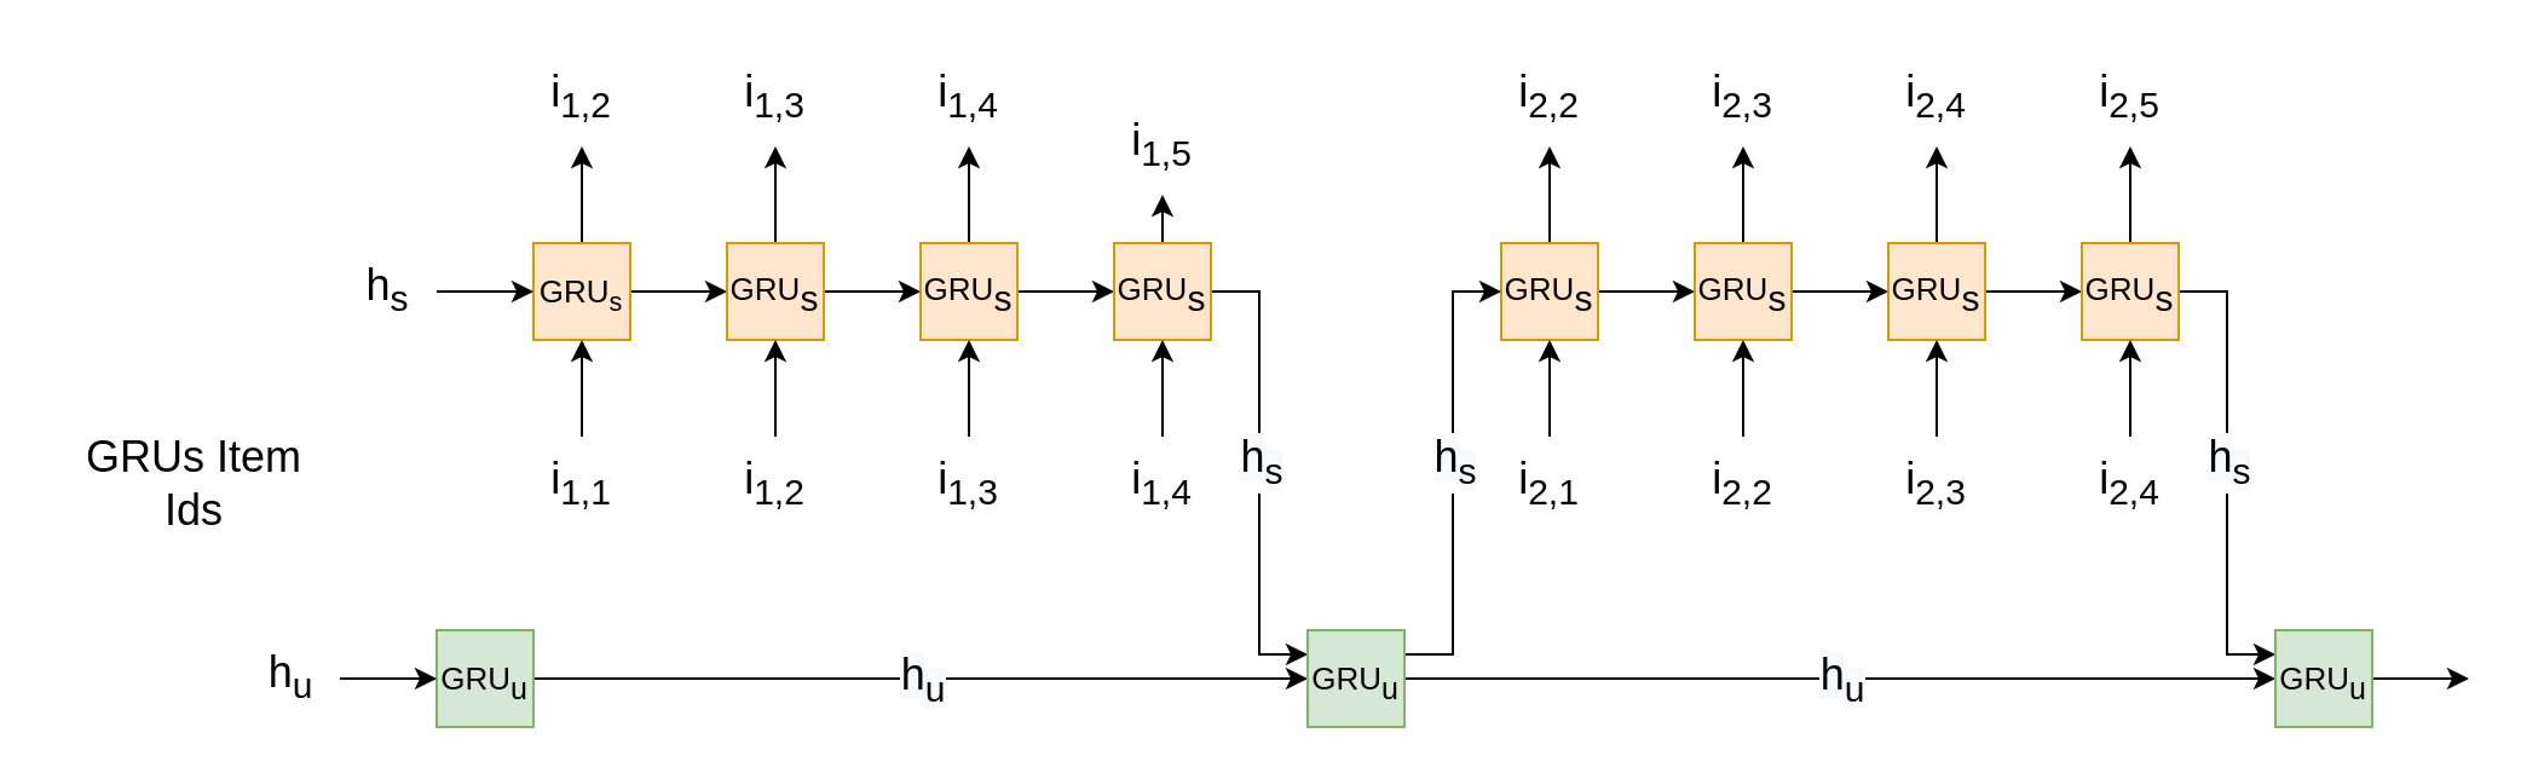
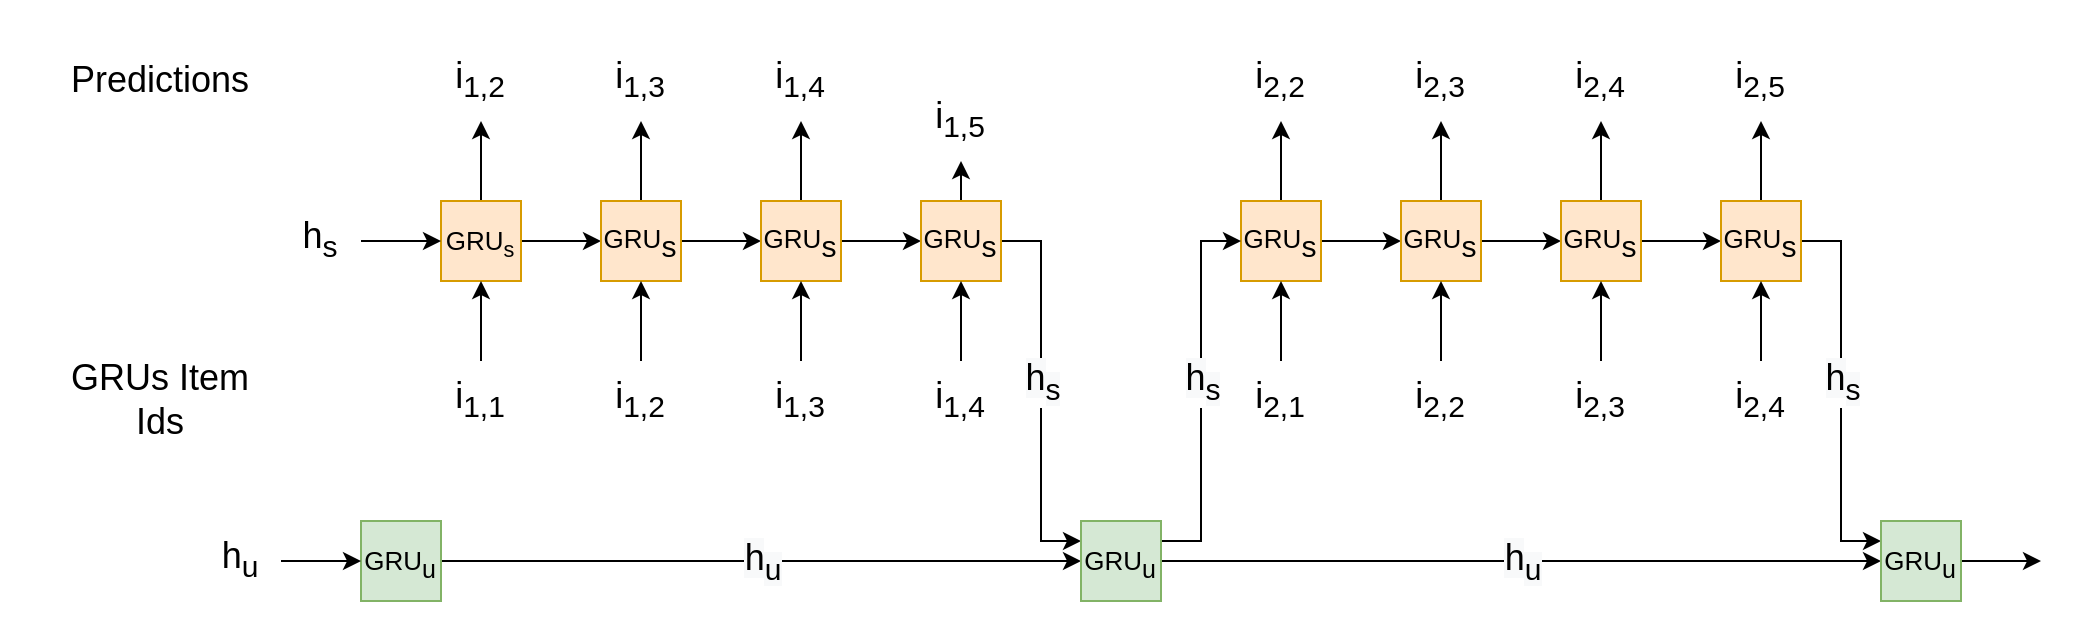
  <mxCell id="0" />
  <mxCell id="1" parent="0" />
  <mxCell id="2" style="edgeStyle=orthogonalEdgeStyle;rounded=0;orthogonalLoop=1;jettySize=auto;html=1;exitX=1;exitY=0.5;exitDx=0;exitDy=0;entryX=0;entryY=0.5;entryDx=0;entryDy=0;fontSize=18;" parent="1" source="4" target="7" edge="1"><mxGeometry relative="1" as="geometry" /></mxCell>
  <mxCell id="3" style="edgeStyle=orthogonalEdgeStyle;rounded=0;orthogonalLoop=1;jettySize=auto;html=1;exitX=0.5;exitY=0;exitDx=0;exitDy=0;entryX=0.5;entryY=1;entryDx=0;entryDy=0;fontSize=18;" parent="1" source="4" target="56" edge="1"><mxGeometry relative="1" as="geometry" /></mxCell>
  <mxCell id="4" value="&lt;font style=&quot;font-size: 13px&quot;&gt;GRU&lt;sub&gt;s&lt;/sub&gt;&lt;/font&gt;" style="rounded=0;whiteSpace=wrap;html=1;fontSize=18;fillColor=#ffe6cc;strokeColor=#d79b00;" parent="1" vertex="1"><mxGeometry x="220" y="100" width="40" height="40" as="geometry" /></mxCell>
  <mxCell id="5" style="edgeStyle=orthogonalEdgeStyle;rounded=0;orthogonalLoop=1;jettySize=auto;html=1;exitX=1;exitY=0.5;exitDx=0;exitDy=0;entryX=0;entryY=0.5;entryDx=0;entryDy=0;fontSize=18;" parent="1" source="7" target="10" edge="1"><mxGeometry relative="1" as="geometry" /></mxCell>
  <mxCell id="6" style="edgeStyle=orthogonalEdgeStyle;rounded=0;orthogonalLoop=1;jettySize=auto;html=1;exitX=0.5;exitY=0;exitDx=0;exitDy=0;entryX=0.5;entryY=1;entryDx=0;entryDy=0;fontSize=18;" parent="1" source="7" target="57" edge="1"><mxGeometry relative="1" as="geometry" /></mxCell>
  <mxCell id="7" value="&lt;span style=&quot;font-size: 13px ; white-space: normal&quot;&gt;GRU&lt;/span&gt;&lt;sub style=&quot;white-space: normal&quot;&gt;s&lt;/sub&gt;" style="rounded=0;whiteSpace=wrap;html=1;fontSize=18;fillColor=#ffe6cc;strokeColor=#d79b00;" parent="1" vertex="1"><mxGeometry x="300" y="100" width="40" height="40" as="geometry" /></mxCell>
  <mxCell id="8" style="edgeStyle=orthogonalEdgeStyle;rounded=0;orthogonalLoop=1;jettySize=auto;html=1;exitX=1;exitY=0.5;exitDx=0;exitDy=0;entryX=0;entryY=0.5;entryDx=0;entryDy=0;fontSize=18;" parent="1" source="10" target="14" edge="1"><mxGeometry relative="1" as="geometry" /></mxCell>
  <mxCell id="9" style="edgeStyle=orthogonalEdgeStyle;rounded=0;orthogonalLoop=1;jettySize=auto;html=1;exitX=0.5;exitY=0;exitDx=0;exitDy=0;entryX=0.5;entryY=1;entryDx=0;entryDy=0;fontSize=18;" parent="1" source="10" target="58" edge="1"><mxGeometry relative="1" as="geometry" /></mxCell>
  <mxCell id="10" value="&lt;span style=&quot;font-size: 13px ; white-space: normal&quot;&gt;GRU&lt;/span&gt;&lt;sub style=&quot;white-space: normal&quot;&gt;s&lt;/sub&gt;" style="rounded=0;whiteSpace=wrap;html=1;fontSize=18;fillColor=#ffe6cc;strokeColor=#d79b00;" parent="1" vertex="1"><mxGeometry x="380" y="100" width="40" height="40" as="geometry" /></mxCell>
  <mxCell id="11" style="edgeStyle=orthogonalEdgeStyle;rounded=0;orthogonalLoop=1;jettySize=auto;html=1;exitX=0.5;exitY=0;exitDx=0;exitDy=0;entryX=0.5;entryY=1;entryDx=0;entryDy=0;fontSize=18;" parent="1" source="14" target="59" edge="1"><mxGeometry relative="1" as="geometry" /></mxCell>
  <mxCell id="12" style="edgeStyle=orthogonalEdgeStyle;rounded=0;orthogonalLoop=1;jettySize=auto;html=1;exitX=1;exitY=0.5;exitDx=0;exitDy=0;entryX=0;entryY=0.25;entryDx=0;entryDy=0;fontSize=18;" parent="1" source="14" target="35" edge="1"><mxGeometry relative="1" as="geometry" /></mxCell>
  <mxCell id="13" value="&lt;span style=&quot;white-space: normal ; background-color: rgb(248 , 249 , 250)&quot;&gt;h&lt;/span&gt;&lt;sub style=&quot;white-space: normal ; background-color: rgb(248 , 249 , 250)&quot;&gt;s&lt;/sub&gt;" style="text;html=1;resizable=0;points=[];align=center;verticalAlign=middle;labelBackgroundColor=#ffffff;fontSize=18;" parent="12" vertex="1" connectable="0"><mxGeometry x="-0.168" y="-1" relative="1" as="geometry"><mxPoint x="1" y="11" as="offset" /></mxGeometry></mxCell>
  <mxCell id="14" value="&lt;span style=&quot;font-size: 13px ; white-space: normal&quot;&gt;GRU&lt;/span&gt;&lt;sub style=&quot;white-space: normal&quot;&gt;s&lt;/sub&gt;" style="rounded=0;whiteSpace=wrap;html=1;fontSize=18;fillColor=#ffe6cc;strokeColor=#d79b00;" parent="1" vertex="1"><mxGeometry x="460" y="100" width="40" height="40" as="geometry" /></mxCell>
  <mxCell id="15" style="edgeStyle=orthogonalEdgeStyle;rounded=0;orthogonalLoop=1;jettySize=auto;html=1;exitX=0.5;exitY=0;exitDx=0;exitDy=0;entryX=0.5;entryY=1;entryDx=0;entryDy=0;fontSize=18;" parent="1" source="17" target="60" edge="1"><mxGeometry relative="1" as="geometry" /></mxCell>
  <mxCell id="16" style="edgeStyle=orthogonalEdgeStyle;rounded=0;orthogonalLoop=1;jettySize=auto;html=1;exitX=1;exitY=0.5;exitDx=0;exitDy=0;entryX=0;entryY=0.5;entryDx=0;entryDy=0;fontSize=18;" parent="1" source="17" target="20" edge="1"><mxGeometry relative="1" as="geometry" /></mxCell>
  <mxCell id="17" value="&lt;span style=&quot;font-size: 13px ; white-space: normal&quot;&gt;GRU&lt;/span&gt;&lt;sub style=&quot;white-space: normal&quot;&gt;s&lt;/sub&gt;" style="rounded=0;whiteSpace=wrap;html=1;fontSize=18;fillColor=#ffe6cc;strokeColor=#d79b00;" parent="1" vertex="1"><mxGeometry x="620" y="100" width="40" height="40" as="geometry" /></mxCell>
  <mxCell id="18" style="edgeStyle=orthogonalEdgeStyle;rounded=0;orthogonalLoop=1;jettySize=auto;html=1;exitX=0.5;exitY=0;exitDx=0;exitDy=0;entryX=0.5;entryY=1;entryDx=0;entryDy=0;fontSize=18;" parent="1" source="20" target="61" edge="1"><mxGeometry relative="1" as="geometry" /></mxCell>
  <mxCell id="19" style="edgeStyle=orthogonalEdgeStyle;rounded=0;orthogonalLoop=1;jettySize=auto;html=1;exitX=1;exitY=0.5;exitDx=0;exitDy=0;fontSize=18;" parent="1" source="20" target="23" edge="1"><mxGeometry relative="1" as="geometry" /></mxCell>
  <mxCell id="20" value="&lt;span style=&quot;font-size: 13px ; white-space: normal&quot;&gt;GRU&lt;/span&gt;&lt;sub style=&quot;white-space: normal&quot;&gt;s&lt;/sub&gt;" style="rounded=0;whiteSpace=wrap;html=1;fontSize=18;fillColor=#ffe6cc;strokeColor=#d79b00;" parent="1" vertex="1"><mxGeometry x="700" y="100" width="40" height="40" as="geometry" /></mxCell>
  <mxCell id="21" style="edgeStyle=orthogonalEdgeStyle;rounded=0;orthogonalLoop=1;jettySize=auto;html=1;exitX=0.5;exitY=0;exitDx=0;exitDy=0;entryX=0.5;entryY=1;entryDx=0;entryDy=0;fontSize=18;" parent="1" source="23" target="62" edge="1"><mxGeometry relative="1" as="geometry" /></mxCell>
  <mxCell id="22" style="edgeStyle=orthogonalEdgeStyle;rounded=0;orthogonalLoop=1;jettySize=auto;html=1;exitX=1;exitY=0.5;exitDx=0;exitDy=0;entryX=0;entryY=0.5;entryDx=0;entryDy=0;fontSize=18;" parent="1" source="23" target="27" edge="1"><mxGeometry relative="1" as="geometry" /></mxCell>
  <mxCell id="23" value="&lt;span style=&quot;font-size: 13px ; white-space: normal&quot;&gt;GRU&lt;/span&gt;&lt;sub style=&quot;white-space: normal&quot;&gt;s&lt;/sub&gt;" style="rounded=0;whiteSpace=wrap;html=1;fontSize=18;fillColor=#ffe6cc;strokeColor=#d79b00;" parent="1" vertex="1"><mxGeometry x="780" y="100" width="40" height="40" as="geometry" /></mxCell>
  <mxCell id="24" style="edgeStyle=orthogonalEdgeStyle;rounded=0;orthogonalLoop=1;jettySize=auto;html=1;exitX=0.5;exitY=0;exitDx=0;exitDy=0;entryX=0.5;entryY=1;entryDx=0;entryDy=0;fontSize=18;" parent="1" source="27" target="63" edge="1"><mxGeometry relative="1" as="geometry" /></mxCell>
  <mxCell id="25" style="edgeStyle=orthogonalEdgeStyle;rounded=0;orthogonalLoop=1;jettySize=auto;html=1;exitX=1;exitY=0.5;exitDx=0;exitDy=0;entryX=0;entryY=0.25;entryDx=0;entryDy=0;fontSize=18;" parent="1" source="27" target="37" edge="1"><mxGeometry relative="1" as="geometry" /></mxCell>
  <mxCell id="26" value="&lt;span style=&quot;white-space: normal ; background-color: rgb(248 , 249 , 250)&quot;&gt;h&lt;/span&gt;&lt;sub style=&quot;white-space: normal ; background-color: rgb(248 , 249 , 250)&quot;&gt;s&lt;/sub&gt;" style="text;html=1;resizable=0;points=[];align=center;verticalAlign=middle;labelBackgroundColor=#ffffff;fontSize=18;" parent="25" vertex="1" connectable="0"><mxGeometry x="-0.116" y="1" relative="1" as="geometry"><mxPoint x="-1" y="6" as="offset" /></mxGeometry></mxCell>
  <mxCell id="27" value="&lt;span style=&quot;font-size: 13px ; white-space: normal&quot;&gt;GRU&lt;/span&gt;&lt;sub style=&quot;white-space: normal&quot;&gt;s&lt;/sub&gt;" style="rounded=0;whiteSpace=wrap;html=1;fontSize=18;fillColor=#ffe6cc;strokeColor=#d79b00;" parent="1" vertex="1"><mxGeometry x="860" y="100" width="40" height="40" as="geometry" /></mxCell>
  <mxCell id="28" style="edgeStyle=orthogonalEdgeStyle;rounded=0;orthogonalLoop=1;jettySize=auto;html=1;exitX=1;exitY=0.5;exitDx=0;exitDy=0;entryX=0;entryY=0.5;entryDx=0;entryDy=0;fontSize=18;" parent="1" source="30" target="35" edge="1"><mxGeometry relative="1" as="geometry" /></mxCell>
  <mxCell id="29" value="&lt;span style=&quot;white-space: normal ; background-color: rgb(248 , 249 , 250)&quot;&gt;h&lt;/span&gt;&lt;sub style=&quot;white-space: normal ; background-color: rgb(248 , 249 , 250)&quot;&gt;u&lt;/sub&gt;" style="text;html=1;resizable=0;points=[];align=center;verticalAlign=middle;labelBackgroundColor=#ffffff;fontSize=18;" parent="28" vertex="1" connectable="0"><mxGeometry x="-0.237" y="1" relative="1" as="geometry"><mxPoint x="38" y="1" as="offset" /></mxGeometry></mxCell>
  <mxCell id="30" value="&lt;span style=&quot;font-size: 13px ; white-space: normal&quot;&gt;GRU&lt;/span&gt;&lt;span style=&quot;white-space: normal ; font-size: 15px&quot;&gt;&lt;sub&gt;u&lt;/sub&gt;&lt;/span&gt;" style="rounded=0;whiteSpace=wrap;html=1;fontSize=18;fillColor=#d5e8d4;strokeColor=#82b366;" parent="1" vertex="1"><mxGeometry x="180" y="260" width="40" height="40" as="geometry" /></mxCell>
  <mxCell id="31" style="edgeStyle=orthogonalEdgeStyle;rounded=0;orthogonalLoop=1;jettySize=auto;html=1;exitX=1;exitY=0.25;exitDx=0;exitDy=0;entryX=0;entryY=0.5;entryDx=0;entryDy=0;fontSize=18;" parent="1" source="35" target="17" edge="1"><mxGeometry relative="1" as="geometry" /></mxCell>
  <mxCell id="32" value="&lt;span style=&quot;white-space: normal ; background-color: rgb(248 , 249 , 250)&quot;&gt;h&lt;/span&gt;&lt;sub style=&quot;white-space: normal ; background-color: rgb(248 , 249 , 250)&quot;&gt;s&lt;/sub&gt;" style="text;html=1;resizable=0;points=[];align=center;verticalAlign=middle;labelBackgroundColor=#ffffff;fontSize=18;" parent="31" vertex="1" connectable="0"><mxGeometry x="-0.105" relative="1" as="geometry"><mxPoint y="-15" as="offset" /></mxGeometry></mxCell>
  <mxCell id="33" style="edgeStyle=orthogonalEdgeStyle;rounded=0;orthogonalLoop=1;jettySize=auto;html=1;exitX=1;exitY=0.5;exitDx=0;exitDy=0;entryX=0;entryY=0.5;entryDx=0;entryDy=0;fontSize=18;" parent="1" source="35" target="37" edge="1"><mxGeometry relative="1" as="geometry" /></mxCell>
  <mxCell id="34" value="&lt;span style=&quot;white-space: normal ; background-color: rgb(248 , 249 , 250)&quot;&gt;h&lt;/span&gt;&lt;sub style=&quot;white-space: normal ; background-color: rgb(248 , 249 , 250)&quot;&gt;u&lt;/sub&gt;" style="text;html=1;resizable=0;points=[];align=center;verticalAlign=middle;labelBackgroundColor=#ffffff;fontSize=18;" parent="33" vertex="1" connectable="0"><mxGeometry x="-0.122" y="-1" relative="1" as="geometry"><mxPoint x="22" y="-1" as="offset" /></mxGeometry></mxCell>
  <mxCell id="35" value="&lt;span style=&quot;white-space: normal ; font-size: 13px&quot;&gt;GRU&lt;/span&gt;&lt;span style=&quot;white-space: normal ; font-size: 15px&quot;&gt;&lt;sub&gt;u&lt;/sub&gt;&lt;/span&gt;" style="rounded=0;whiteSpace=wrap;html=1;fontSize=18;fillColor=#d5e8d4;strokeColor=#82b366;" parent="1" vertex="1"><mxGeometry x="540" y="260" width="40" height="40" as="geometry" /></mxCell>
  <mxCell id="36" style="edgeStyle=orthogonalEdgeStyle;rounded=0;orthogonalLoop=1;jettySize=auto;html=1;exitX=1;exitY=0.5;exitDx=0;exitDy=0;fontSize=18;" parent="1" source="37" edge="1"><mxGeometry relative="1" as="geometry"><mxPoint x="1020" y="280" as="targetPoint" /></mxGeometry></mxCell>
  <mxCell id="37" value="&lt;span style=&quot;white-space: normal ; font-size: 13px&quot;&gt;GRU&lt;/span&gt;&lt;span style=&quot;white-space: normal ; font-size: 15px&quot;&gt;&lt;sub&gt;u&lt;/sub&gt;&lt;/span&gt;" style="rounded=0;whiteSpace=wrap;html=1;fontSize=18;fillColor=#d5e8d4;strokeColor=#82b366;" parent="1" vertex="1"><mxGeometry x="940" y="260" width="40" height="40" as="geometry" /></mxCell>
  <mxCell id="38" style="edgeStyle=orthogonalEdgeStyle;rounded=0;orthogonalLoop=1;jettySize=auto;html=1;exitX=0.5;exitY=0;exitDx=0;exitDy=0;entryX=0.5;entryY=1;entryDx=0;entryDy=0;fontSize=18;" parent="1" source="39" target="4" edge="1"><mxGeometry relative="1" as="geometry" /></mxCell>
  <mxCell id="39" value="i&lt;sub&gt;1,1&lt;/sub&gt;" style="text;html=1;strokeColor=none;fillColor=none;align=center;verticalAlign=middle;whiteSpace=wrap;rounded=0;fontSize=18;" parent="1" vertex="1"><mxGeometry x="220" y="180" width="40" height="40" as="geometry" /></mxCell>
  <mxCell id="40" style="edgeStyle=orthogonalEdgeStyle;rounded=0;orthogonalLoop=1;jettySize=auto;html=1;exitX=0.5;exitY=0;exitDx=0;exitDy=0;entryX=0.5;entryY=1;entryDx=0;entryDy=0;fontSize=18;" parent="1" source="41" target="7" edge="1"><mxGeometry relative="1" as="geometry" /></mxCell>
  <mxCell id="41" value="i&lt;sub&gt;1,2&lt;/sub&gt;" style="text;html=1;strokeColor=none;fillColor=none;align=center;verticalAlign=middle;whiteSpace=wrap;rounded=0;fontSize=18;" parent="1" vertex="1"><mxGeometry x="300" y="180" width="40" height="40" as="geometry" /></mxCell>
  <mxCell id="42" style="edgeStyle=orthogonalEdgeStyle;rounded=0;orthogonalLoop=1;jettySize=auto;html=1;exitX=0.5;exitY=0;exitDx=0;exitDy=0;entryX=0.5;entryY=1;entryDx=0;entryDy=0;fontSize=18;" parent="1" source="43" target="10" edge="1"><mxGeometry relative="1" as="geometry" /></mxCell>
  <mxCell id="43" value="i&lt;sub&gt;1,3&lt;/sub&gt;" style="text;html=1;strokeColor=none;fillColor=none;align=center;verticalAlign=middle;whiteSpace=wrap;rounded=0;fontSize=18;" parent="1" vertex="1"><mxGeometry x="380" y="180" width="40" height="40" as="geometry" /></mxCell>
  <mxCell id="44" style="edgeStyle=orthogonalEdgeStyle;rounded=0;orthogonalLoop=1;jettySize=auto;html=1;exitX=0.5;exitY=0;exitDx=0;exitDy=0;entryX=0.5;entryY=1;entryDx=0;entryDy=0;fontSize=18;" parent="1" source="45" target="14" edge="1"><mxGeometry relative="1" as="geometry" /></mxCell>
  <mxCell id="45" value="i&lt;sub&gt;1,4&lt;/sub&gt;" style="text;html=1;strokeColor=none;fillColor=none;align=center;verticalAlign=middle;whiteSpace=wrap;rounded=0;fontSize=18;" parent="1" vertex="1"><mxGeometry x="460" y="180" width="40" height="40" as="geometry" /></mxCell>
  <mxCell id="46" style="edgeStyle=orthogonalEdgeStyle;rounded=0;orthogonalLoop=1;jettySize=auto;html=1;exitX=0.5;exitY=0;exitDx=0;exitDy=0;entryX=0.5;entryY=1;entryDx=0;entryDy=0;fontSize=18;" parent="1" source="47" target="17" edge="1"><mxGeometry relative="1" as="geometry" /></mxCell>
  <mxCell id="47" value="i&lt;sub&gt;2,1&lt;/sub&gt;" style="text;html=1;strokeColor=none;fillColor=none;align=center;verticalAlign=middle;whiteSpace=wrap;rounded=0;fontSize=18;" parent="1" vertex="1"><mxGeometry x="620" y="180" width="40" height="40" as="geometry" /></mxCell>
  <mxCell id="48" style="edgeStyle=orthogonalEdgeStyle;rounded=0;orthogonalLoop=1;jettySize=auto;html=1;exitX=0.5;exitY=0;exitDx=0;exitDy=0;entryX=0.5;entryY=1;entryDx=0;entryDy=0;fontSize=18;" parent="1" source="49" target="20" edge="1"><mxGeometry relative="1" as="geometry" /></mxCell>
  <mxCell id="49" value="i&lt;sub&gt;2,2&lt;/sub&gt;" style="text;html=1;strokeColor=none;fillColor=none;align=center;verticalAlign=middle;whiteSpace=wrap;rounded=0;fontSize=18;" parent="1" vertex="1"><mxGeometry x="700" y="180" width="40" height="40" as="geometry" /></mxCell>
  <mxCell id="50" style="edgeStyle=orthogonalEdgeStyle;rounded=0;orthogonalLoop=1;jettySize=auto;html=1;exitX=0.5;exitY=0;exitDx=0;exitDy=0;entryX=0.5;entryY=1;entryDx=0;entryDy=0;fontSize=18;" parent="1" source="51" target="23" edge="1"><mxGeometry relative="1" as="geometry" /></mxCell>
  <mxCell id="51" value="i&lt;sub&gt;2,3&lt;/sub&gt;" style="text;html=1;strokeColor=none;fillColor=none;align=center;verticalAlign=middle;whiteSpace=wrap;rounded=0;fontSize=18;" parent="1" vertex="1"><mxGeometry x="780" y="180" width="40" height="40" as="geometry" /></mxCell>
  <mxCell id="52" style="edgeStyle=orthogonalEdgeStyle;rounded=0;orthogonalLoop=1;jettySize=auto;html=1;exitX=0.5;exitY=0;exitDx=0;exitDy=0;entryX=0.5;entryY=1;entryDx=0;entryDy=0;fontSize=18;" parent="1" source="53" target="27" edge="1"><mxGeometry relative="1" as="geometry" /></mxCell>
  <mxCell id="53" value="i&lt;sub&gt;2,4&lt;/sub&gt;" style="text;html=1;strokeColor=none;fillColor=none;align=center;verticalAlign=middle;whiteSpace=wrap;rounded=0;fontSize=18;" parent="1" vertex="1"><mxGeometry x="860" y="180" width="40" height="40" as="geometry" /></mxCell>
  <mxCell id="54" style="edgeStyle=orthogonalEdgeStyle;rounded=0;orthogonalLoop=1;jettySize=auto;html=1;exitX=1;exitY=0.5;exitDx=0;exitDy=0;entryX=0;entryY=0.5;entryDx=0;entryDy=0;fontSize=18;" parent="1" source="55" target="4" edge="1"><mxGeometry relative="1" as="geometry" /></mxCell>
  <mxCell id="55" value="h&lt;sub&gt;s&lt;/sub&gt;" style="text;html=1;strokeColor=none;fillColor=none;align=center;verticalAlign=middle;whiteSpace=wrap;rounded=0;fontSize=18;" parent="1" vertex="1"><mxGeometry x="140" y="100" width="40" height="40" as="geometry" /></mxCell>
  <mxCell id="56" value="i&lt;sub&gt;1,2&lt;/sub&gt;" style="text;html=1;strokeColor=none;fillColor=none;align=center;verticalAlign=middle;whiteSpace=wrap;rounded=0;fontSize=18;" parent="1" vertex="1"><mxGeometry x="220" y="20" width="40" height="40" as="geometry" /></mxCell>
  <mxCell id="57" value="i&lt;sub&gt;1,3&lt;/sub&gt;" style="text;html=1;strokeColor=none;fillColor=none;align=center;verticalAlign=middle;whiteSpace=wrap;rounded=0;fontSize=18;" parent="1" vertex="1"><mxGeometry x="300" y="20" width="40" height="40" as="geometry" /></mxCell>
  <mxCell id="58" value="i&lt;sub&gt;1,4&lt;/sub&gt;" style="text;html=1;strokeColor=none;fillColor=none;align=center;verticalAlign=middle;whiteSpace=wrap;rounded=0;fontSize=18;" parent="1" vertex="1"><mxGeometry x="380" y="20" width="40" height="40" as="geometry" /></mxCell>
  <mxCell id="59" value="i&lt;sub&gt;1,5&lt;/sub&gt;" style="text;html=1;strokeColor=none;fillColor=none;align=center;verticalAlign=middle;whiteSpace=wrap;rounded=0;fontSize=18;" parent="1" vertex="1"><mxGeometry x="460" y="40" width="40" height="40" as="geometry" /></mxCell>
  <mxCell id="60" value="i&lt;sub&gt;2,2&lt;/sub&gt;" style="text;html=1;strokeColor=none;fillColor=none;align=center;verticalAlign=middle;whiteSpace=wrap;rounded=0;fontSize=18;" parent="1" vertex="1"><mxGeometry x="620" y="20" width="40" height="40" as="geometry" /></mxCell>
  <mxCell id="61" value="i&lt;sub&gt;2,3&lt;/sub&gt;" style="text;html=1;strokeColor=none;fillColor=none;align=center;verticalAlign=middle;whiteSpace=wrap;rounded=0;fontSize=18;" parent="1" vertex="1"><mxGeometry x="700" y="20" width="40" height="40" as="geometry" /></mxCell>
  <mxCell id="62" value="i&lt;sub&gt;2,4&lt;/sub&gt;" style="text;html=1;strokeColor=none;fillColor=none;align=center;verticalAlign=middle;whiteSpace=wrap;rounded=0;fontSize=18;" parent="1" vertex="1"><mxGeometry x="780" y="20" width="40" height="40" as="geometry" /></mxCell>
  <mxCell id="63" value="i&lt;sub&gt;2,5&lt;/sub&gt;" style="text;html=1;strokeColor=none;fillColor=none;align=center;verticalAlign=middle;whiteSpace=wrap;rounded=0;fontSize=18;" parent="1" vertex="1"><mxGeometry x="860" y="20" width="40" height="40" as="geometry" /></mxCell>
  <mxCell id="64" style="edgeStyle=orthogonalEdgeStyle;rounded=0;orthogonalLoop=1;jettySize=auto;html=1;exitX=1;exitY=0.5;exitDx=0;exitDy=0;entryX=0;entryY=0.5;entryDx=0;entryDy=0;fontSize=18;" parent="1" source="65" target="30" edge="1"><mxGeometry relative="1" as="geometry" /></mxCell>
  <mxCell id="65" value="h&lt;sub&gt;u&lt;/sub&gt;" style="text;html=1;strokeColor=none;fillColor=none;align=center;verticalAlign=middle;whiteSpace=wrap;rounded=0;fontSize=18;" parent="1" vertex="1"><mxGeometry x="100" y="260" width="40" height="40" as="geometry" /></mxCell>
  <mxCell id="66" value="GRUs Item Ids" style="text;html=1;strokeColor=none;fillColor=none;align=center;verticalAlign=middle;whiteSpace=wrap;rounded=0;fontSize=18;" parent="1" vertex="1"><mxGeometry x="20" y="180" width="120" height="40" as="geometry" /></mxCell>
+ <mxCell id="67" value="Predictions" style="text;html=1;strokeColor=none;fillColor=none;align=center;verticalAlign=middle;whiteSpace=wrap;rounded=0;fontSize=18;" parent="1" vertex="1"><mxGeometry x="20" y="20" width="120" height="40" as="geometry" /></mxCell>
